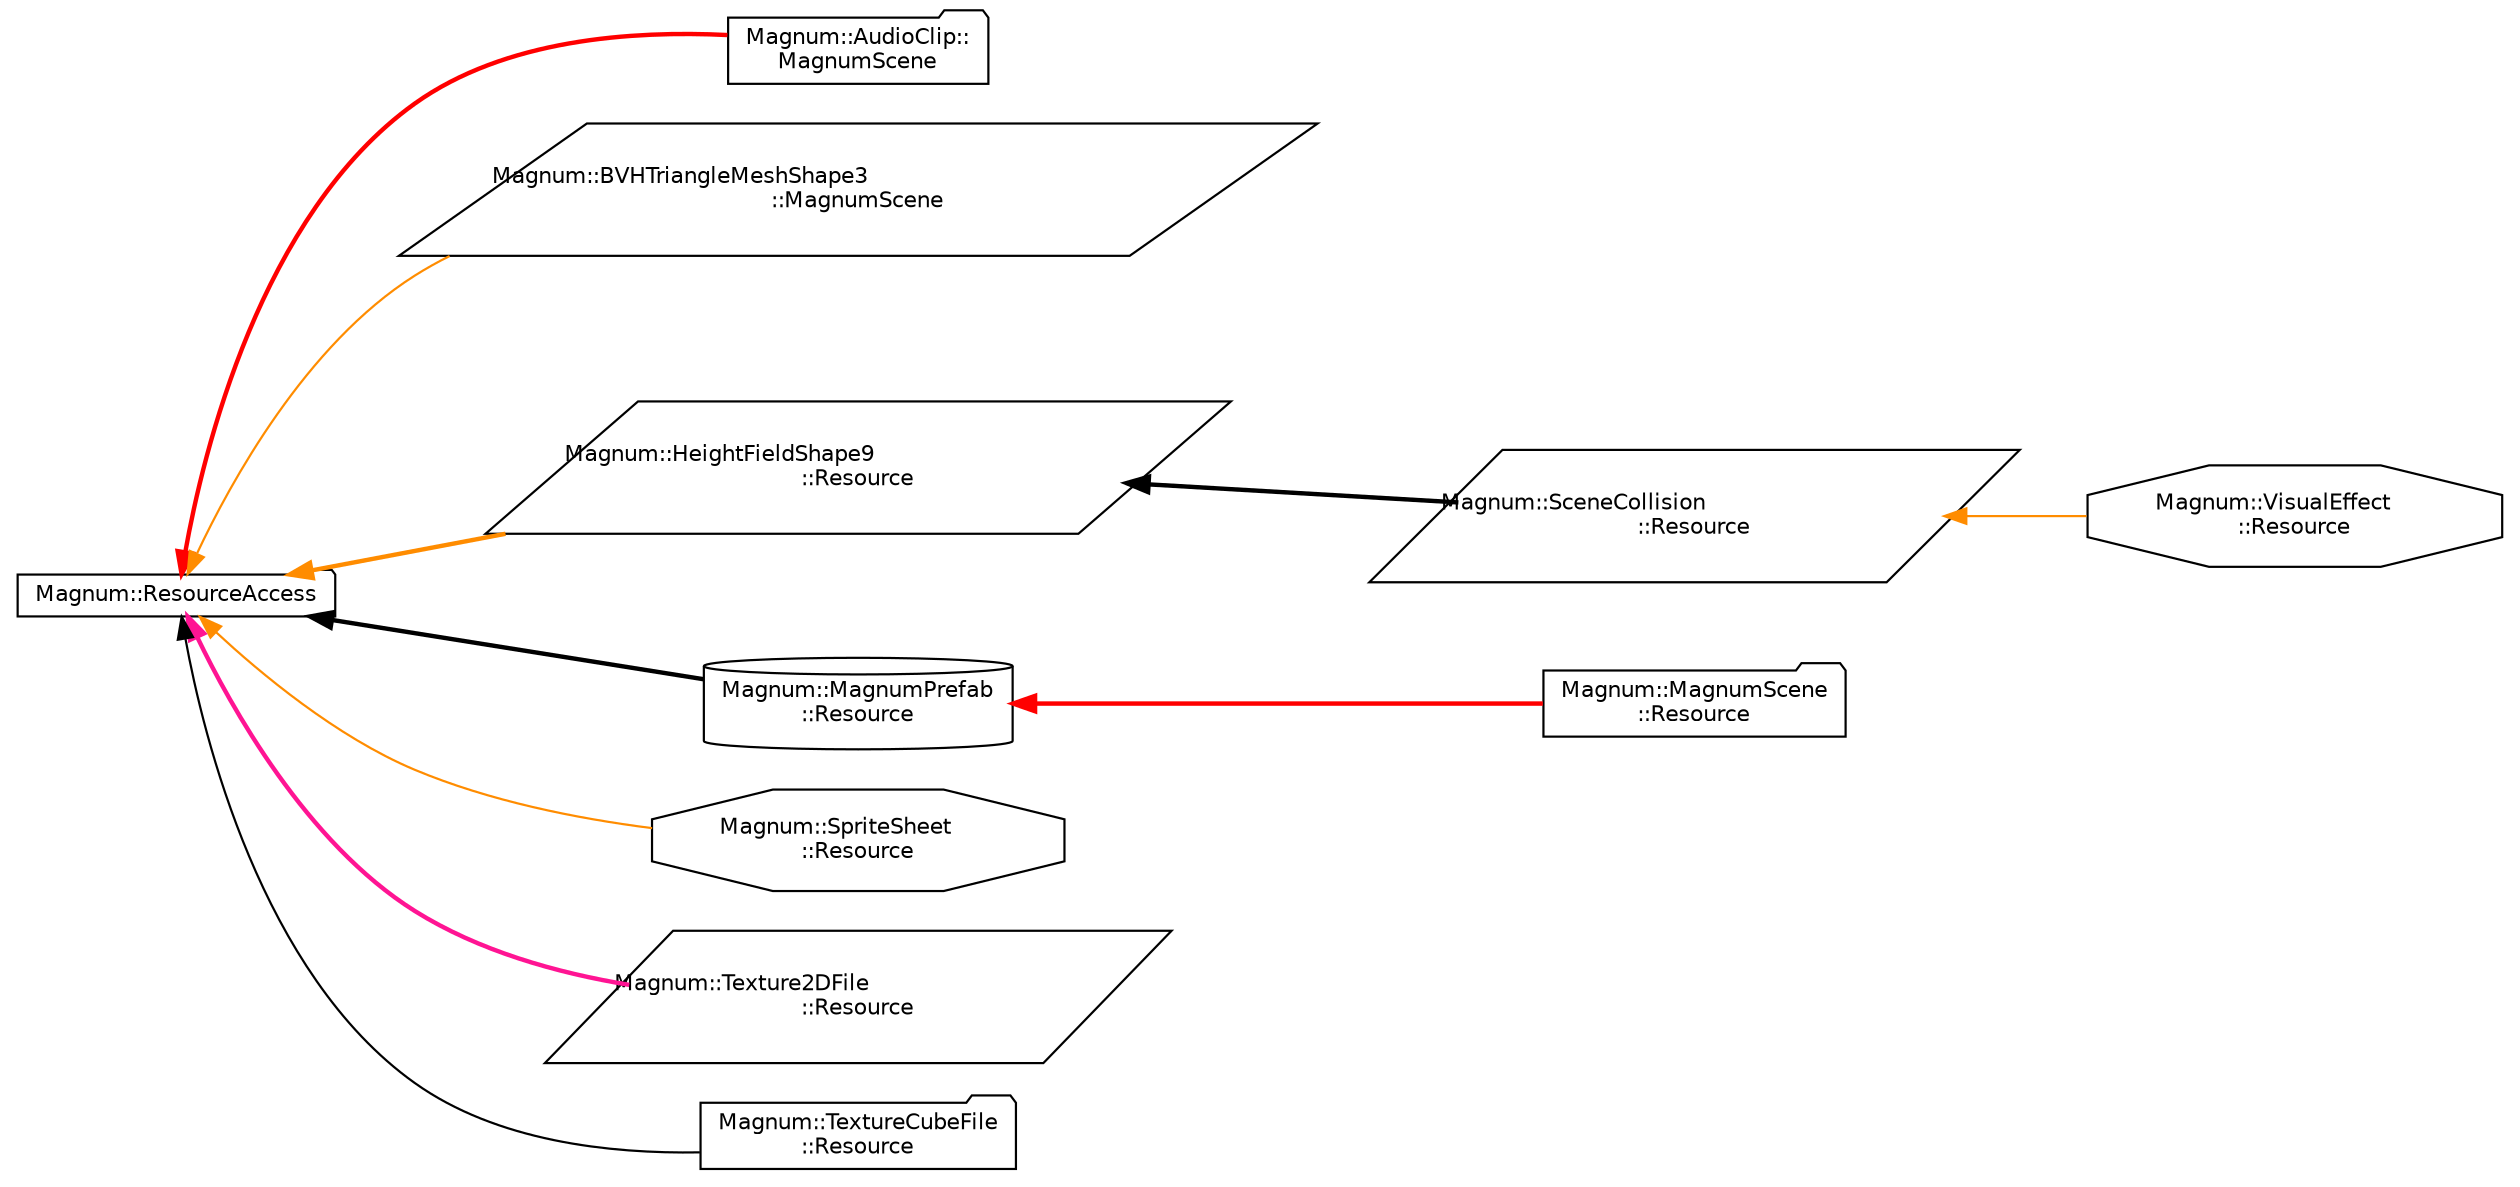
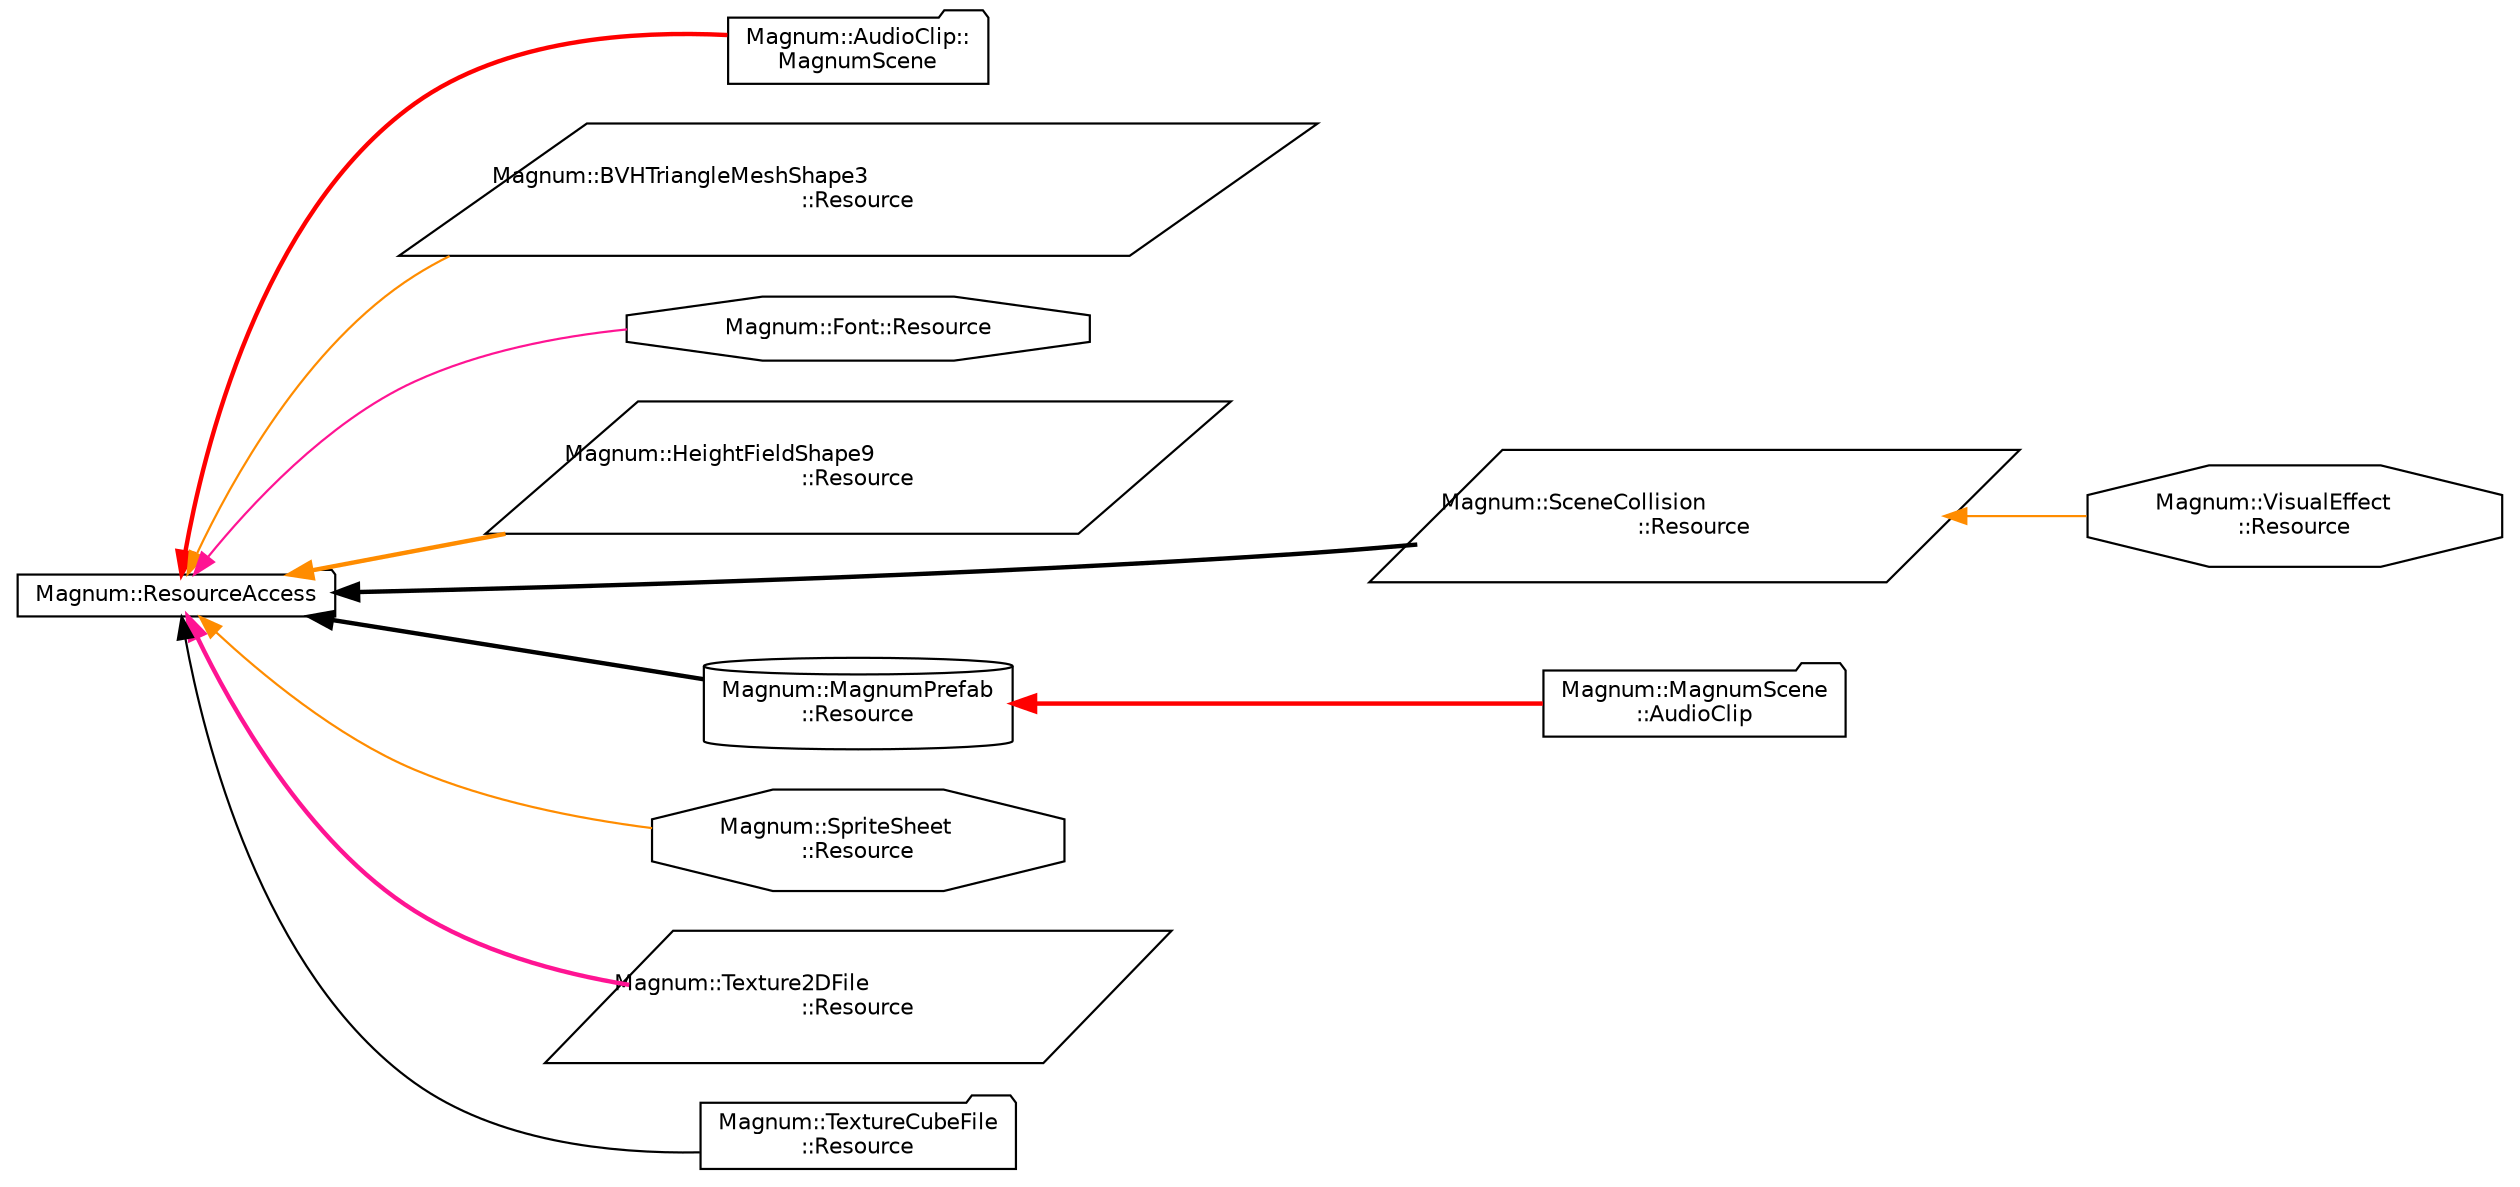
  digraph {
    rankdir=LR
    node [color=black fillcolor=white fontname=Helvetica fontsize=10 shape=folder style=filled]
    edge [color=darkorange dir=back fontname=Helvetica fontsize=10 labelfontname=Helvetica labelfontsize=10 style=bold]
    n1 [height=0.2 label="Magnum::ResourceAccess" width=0.4]
    n2 [height=0.2 label="Magnum::AudioClip::\lMagnumScene" width=0.4]
-   n3 [height=0.2 label="Magnum::BVHTriangleMeshShape3\l::MagnumScene" shape=parallelogram width=0.4]
+   n3 [height=0.2 label="Magnum::BVHTriangleMeshShape3\l::Resource" shape=parallelogram width=0.4]
+   n4 [height=0.2 label="Magnum::Font::Resource" shape=octagon width=0.4]
    n5 [height=0.2 label="Magnum::HeightFieldShape9\l::Resource" shape=parallelogram width=0.4]
    n6 [height=0.2 label="Magnum::MagnumPrefab\l::Resource" shape=cylinder width=0.4]
    n7 [height=0.2 label="Magnum::SceneCollision\l::Resource" shape=parallelogram width=0.4]
    n8 [height=0.2 label="Magnum::SpriteSheet\l::Resource" shape=octagon width=0.4]
    n9 [height=0.2 label="Magnum::Texture2DFile\l::Resource" shape=parallelogram width=0.4]
    n10 [height=0.2 label="Magnum::TextureCubeFile\l::Resource" width=0.4]
-   n11 [height=0.2 label="Magnum::MagnumScene\l::Resource" width=0.4]
+   n11 [height=0.2 label="Magnum::MagnumScene\l::AudioClip" width=0.4]
    n12 [height=0.2 label="Magnum::VisualEffect\l::Resource" shape=octagon width=0.4]
    n1 -> n2 [color=red]
    n1 -> n3 [style=solid]
+   n1 -> n4 [color=deeppink style=solid]
    n1 -> n5
    n1 -> n6 [color=black]
-   n5 -> n7 [color=black]
+   n1 -> n7 [color=black]
    n1 -> n8 [style=solid]
    n1 -> n9 [color=deeppink]
    n1 -> n10 [color=black style=solid]
    n6 -> n11 [color=red]
    n7 -> n12 [style=solid]
  }
